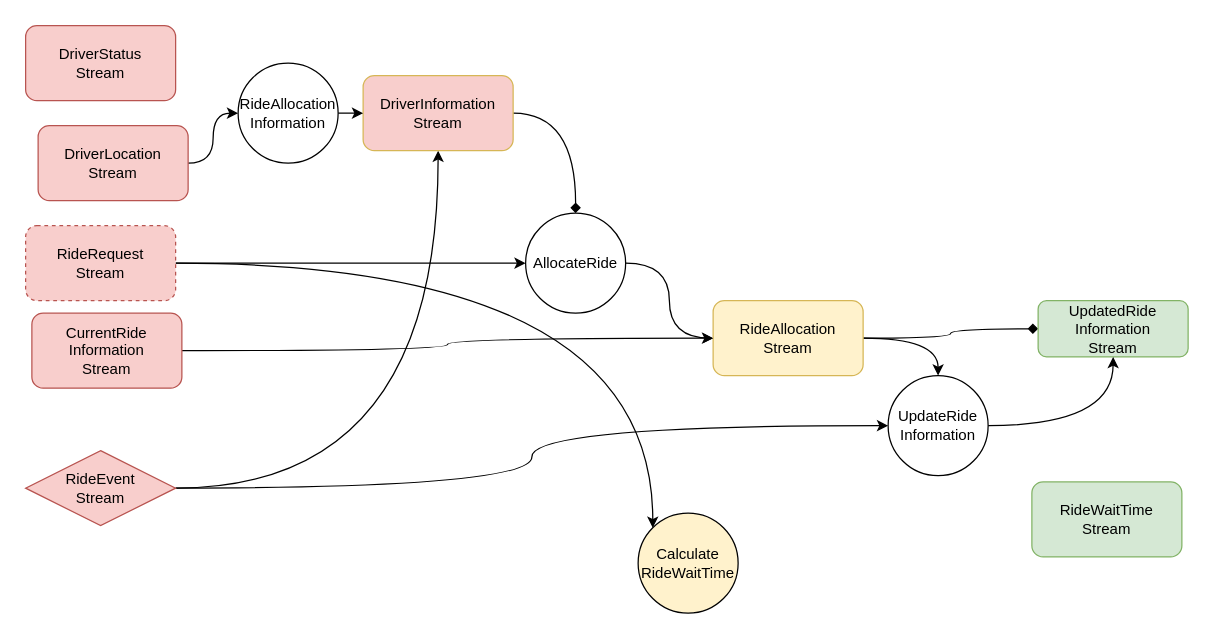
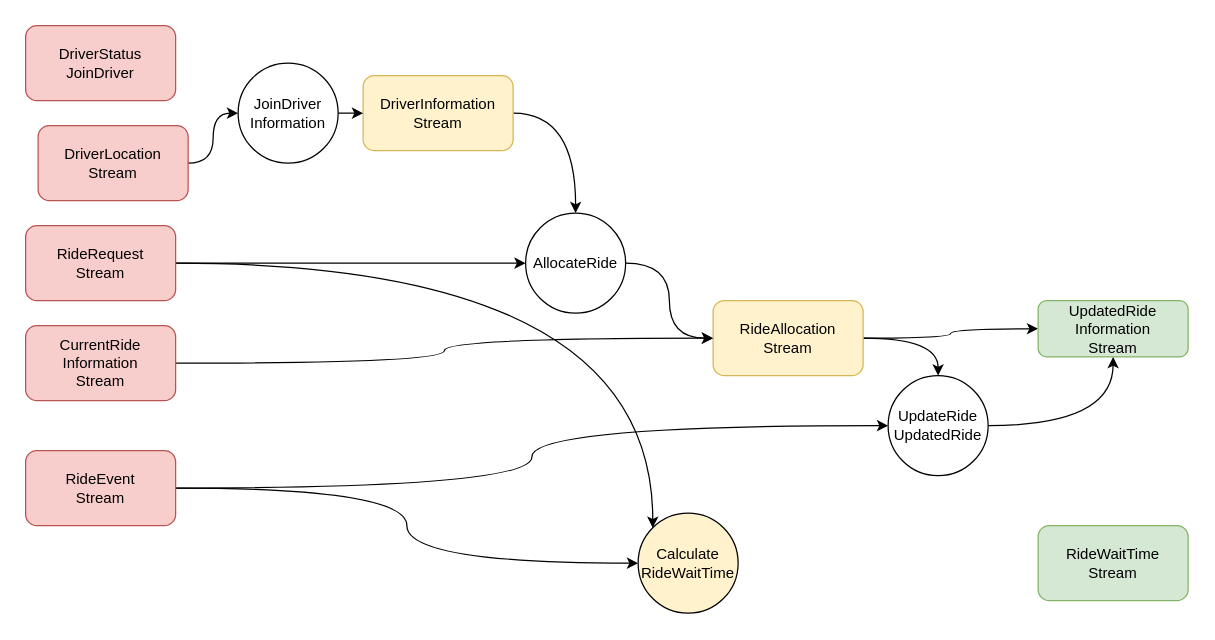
  <mxCell id="0" />
  <mxCell id="1" parent="0" />
  <mxCell id="2" style="edgeStyle=orthogonalEdgeStyle;rounded=0;orthogonalLoop=1;jettySize=auto;html=1;" parent="1" edge="1"><mxGeometry relative="1" as="geometry"><mxPoint x="75" y="30" as="sourcePoint" /></mxGeometry></mxCell>
  <mxCell id="3" style="edgeStyle=orthogonalEdgeStyle;rounded=0;orthogonalLoop=1;jettySize=auto;html=1;curved=1;" parent="1" edge="1"><mxGeometry relative="1" as="geometry"><mxPoint x="210" y="130" as="sourcePoint" /></mxGeometry></mxCell>
  <mxCell id="4" style="edgeStyle=orthogonalEdgeStyle;rounded=0;orthogonalLoop=1;jettySize=auto;html=1;entryX=0;entryY=0.5;entryDx=0;entryDy=0;curved=1;" parent="1" edge="1"><mxGeometry relative="1" as="geometry"><mxPoint x="210" y="130" as="sourcePoint" /></mxGeometry></mxCell>
- <mxCell id="5" value="&lt;div&gt;DriverStatus&lt;/div&gt;&lt;div&gt;Stream&lt;/div&gt;" style="rounded=1;whiteSpace=wrap;html=1;fillColor=#f8cecc;strokeColor=#b85450;" parent="1" vertex="1"><mxGeometry x="20" y="20" width="120" height="60" as="geometry" /></mxCell>
+ <mxCell id="5" value="&lt;div&gt;DriverStatus&lt;/div&gt;&lt;div&gt;JoinDriver&lt;/div&gt;" style="rounded=1;whiteSpace=wrap;html=1;fillColor=#f8cecc;strokeColor=#b85450;" parent="1" vertex="1"><mxGeometry x="20" y="20" width="120" height="60" as="geometry" /></mxCell>
  <mxCell id="6" style="edgeStyle=orthogonalEdgeStyle;curved=1;rounded=0;orthogonalLoop=1;jettySize=auto;html=1;" parent="1" source="7" target="24" edge="1"><mxGeometry relative="1" as="geometry" /></mxCell>
  <mxCell id="7" value="&lt;div&gt;DriverLocation&lt;/div&gt;&lt;div&gt;Stream&lt;br&gt;&lt;/div&gt;" style="rounded=1;whiteSpace=wrap;html=1;fillColor=#f8cecc;strokeColor=#b85450;" parent="1" vertex="1"><mxGeometry x="30" y="100" width="120" height="60" as="geometry" /></mxCell>
  <mxCell id="8" style="edgeStyle=orthogonalEdgeStyle;curved=1;rounded=0;orthogonalLoop=1;jettySize=auto;html=1;" parent="1" source="10" target="26" edge="1"><mxGeometry relative="1" as="geometry" /></mxCell>
  <mxCell id="9" style="edgeStyle=orthogonalEdgeStyle;curved=1;rounded=0;orthogonalLoop=1;jettySize=auto;html=1;entryX=0;entryY=0;entryDx=0;entryDy=0;" parent="1" source="10" target="27" edge="1"><mxGeometry relative="1" as="geometry" /></mxCell>
- <mxCell id="10" value="&lt;div&gt;RideRequest&lt;/div&gt;&lt;div&gt;Stream&lt;br&gt;&lt;/div&gt;" style="rounded=1;whiteSpace=wrap;html=1;fillColor=#f8cecc;strokeColor=#b85450;dashed=1;" parent="1" vertex="1"><mxGeometry x="20" y="180" width="120" height="60" as="geometry" /></mxCell>
+ <mxCell id="10" value="&lt;div&gt;RideRequest&lt;/div&gt;&lt;div&gt;Stream&lt;br&gt;&lt;/div&gt;" style="rounded=1;whiteSpace=wrap;html=1;fillColor=#f8cecc;strokeColor=#b85450;" parent="1" vertex="1"><mxGeometry x="20" y="180" width="120" height="60" as="geometry" /></mxCell>
  <mxCell id="11" style="edgeStyle=orthogonalEdgeStyle;curved=1;rounded=0;orthogonalLoop=1;jettySize=auto;html=1;" parent="1" source="12" target="20" edge="1"><mxGeometry relative="1" as="geometry" /></mxCell>
- <mxCell id="12" value="&lt;div&gt;CurrentRide&lt;/div&gt;&lt;div&gt;Information&lt;/div&gt;&lt;div&gt;Stream&lt;br&gt;&lt;/div&gt;" style="rounded=1;whiteSpace=wrap;html=1;fillColor=#f8cecc;strokeColor=#b85450;" parent="1" vertex="1"><mxGeometry x="25" y="250" width="120" height="60" as="geometry" /></mxCell>
+ <mxCell id="12" value="&lt;div&gt;CurrentRide&lt;/div&gt;&lt;div&gt;Information&lt;/div&gt;&lt;div&gt;Stream&lt;br&gt;&lt;/div&gt;" style="rounded=1;whiteSpace=wrap;html=1;fillColor=#f8cecc;strokeColor=#b85450;" parent="1" vertex="1"><mxGeometry x="20" y="260" width="120" height="60" as="geometry" /></mxCell>
  <mxCell id="13" style="edgeStyle=orthogonalEdgeStyle;curved=1;rounded=0;orthogonalLoop=1;jettySize=auto;html=1;entryX=0;entryY=0.5;entryDx=0;entryDy=0;" parent="1" source="15" target="29" edge="1"><mxGeometry relative="1" as="geometry" /></mxCell>
- <mxCell id="14" style="edgeStyle=orthogonalEdgeStyle;curved=1;rounded=0;orthogonalLoop=1;jettySize=auto;html=1;" parent="1" source="15" target="17" edge="1"><mxGeometry relative="1" as="geometry" /></mxCell>
- <mxCell id="15" value="&lt;div&gt;RideEvent&lt;/div&gt;&lt;div&gt;Stream&lt;br&gt;&lt;/div&gt;" style="rhombus;whiteSpace=wrap;html=1;fillColor=#f8cecc;strokeColor=#b85450;" parent="1" vertex="1"><mxGeometry x="20" y="360" width="120" height="60" as="geometry" /></mxCell>
- <mxCell id="16" style="edgeStyle=orthogonalEdgeStyle;curved=1;rounded=0;orthogonalLoop=1;jettySize=auto;html=1;entryX=0.5;entryY=0;entryDx=0;entryDy=0;endArrow=diamond;" parent="1" source="17" target="26" edge="1"><mxGeometry relative="1" as="geometry" /></mxCell>
- <mxCell id="17" value="&lt;div&gt;DriverInformation&lt;/div&gt;&lt;div&gt;Stream&lt;br&gt;&lt;/div&gt;" style="rounded=1;whiteSpace=wrap;html=1;fillColor=#f8cecc;strokeColor=#d6b656;" parent="1" vertex="1"><mxGeometry x="290" y="60" width="120" height="60" as="geometry" /></mxCell>
+ <mxCell id="14" style="edgeStyle=orthogonalEdgeStyle;curved=1;rounded=0;orthogonalLoop=1;jettySize=auto;html=1;" parent="1" source="15" target="27" edge="1"><mxGeometry relative="1" as="geometry" /></mxCell>
+ <mxCell id="15" value="&lt;div&gt;RideEvent&lt;/div&gt;&lt;div&gt;Stream&lt;br&gt;&lt;/div&gt;" style="rounded=1;whiteSpace=wrap;html=1;fillColor=#f8cecc;strokeColor=#b85450;" parent="1" vertex="1"><mxGeometry x="20" y="360" width="120" height="60" as="geometry" /></mxCell>
+ <mxCell id="16" style="edgeStyle=orthogonalEdgeStyle;curved=1;rounded=0;orthogonalLoop=1;jettySize=auto;html=1;entryX=0.5;entryY=0;entryDx=0;entryDy=0;" parent="1" source="17" target="26" edge="1"><mxGeometry relative="1" as="geometry" /></mxCell>
+ <mxCell id="17" value="&lt;div&gt;DriverInformation&lt;/div&gt;&lt;div&gt;Stream&lt;br&gt;&lt;/div&gt;" style="rounded=1;whiteSpace=wrap;html=1;fillColor=#fff2cc;strokeColor=#d6b656;" parent="1" vertex="1"><mxGeometry x="290" y="60" width="120" height="60" as="geometry" /></mxCell>
  <mxCell id="18" style="edgeStyle=orthogonalEdgeStyle;curved=1;rounded=0;orthogonalLoop=1;jettySize=auto;html=1;entryX=0.5;entryY=0;entryDx=0;entryDy=0;" parent="1" source="20" target="29" edge="1"><mxGeometry relative="1" as="geometry" /></mxCell>
- <mxCell id="19" style="edgeStyle=orthogonalEdgeStyle;curved=1;rounded=0;orthogonalLoop=1;jettySize=auto;html=1;endArrow=diamond;" parent="1" source="20" target="21" edge="1"><mxGeometry relative="1" as="geometry" /></mxCell>
+ <mxCell id="19" style="edgeStyle=orthogonalEdgeStyle;curved=1;rounded=0;orthogonalLoop=1;jettySize=auto;html=1;" parent="1" source="20" target="21" edge="1"><mxGeometry relative="1" as="geometry" /></mxCell>
  <mxCell id="20" value="&lt;div&gt;RideAllocation&lt;/div&gt;&lt;div&gt;Stream&lt;br&gt;&lt;/div&gt;" style="rounded=1;whiteSpace=wrap;html=1;fillColor=#fff2cc;strokeColor=#d6b656;" parent="1" vertex="1"><mxGeometry x="570" y="240" width="120" height="60" as="geometry" /></mxCell>
  <mxCell id="21" value="&lt;div&gt;UpdatedRide&lt;/div&gt;&lt;div&gt;Information&lt;br&gt;&lt;/div&gt;&lt;div&gt;Stream&lt;/div&gt;" style="rounded=1;whiteSpace=wrap;html=1;fillColor=#d5e8d4;strokeColor=#82b366;" parent="1" vertex="1"><mxGeometry x="830" y="240" width="120" height="45" as="geometry" /></mxCell>
- <mxCell id="22" value="&lt;div&gt;RideWaitTime&lt;/div&gt;&lt;div&gt;Stream&lt;br&gt;&lt;/div&gt;" style="rounded=1;whiteSpace=wrap;html=1;fillColor=#d5e8d4;strokeColor=#82b366;" parent="1" vertex="1"><mxGeometry x="825" y="385" width="120" height="60" as="geometry" /></mxCell>
+ <mxCell id="22" value="&lt;div&gt;RideWaitTime&lt;/div&gt;&lt;div&gt;Stream&lt;br&gt;&lt;/div&gt;" style="rounded=1;whiteSpace=wrap;html=1;fillColor=#d5e8d4;strokeColor=#82b366;" parent="1" vertex="1"><mxGeometry x="830" y="420" width="120" height="60" as="geometry" /></mxCell>
  <mxCell id="23" style="edgeStyle=orthogonalEdgeStyle;curved=1;rounded=0;orthogonalLoop=1;jettySize=auto;html=1;" parent="1" source="24" target="17" edge="1"><mxGeometry relative="1" as="geometry" /></mxCell>
- <mxCell id="24" value="&lt;div&gt;RideAllocation&lt;/div&gt;&lt;div&gt;Information&lt;br&gt;&lt;/div&gt;" style="ellipse;whiteSpace=wrap;html=1;aspect=fixed;" parent="1" vertex="1"><mxGeometry x="190" y="50" width="80" height="80" as="geometry" /></mxCell>
- <mxCell id="25" style="edgeStyle=orthogonalEdgeStyle;curved=1;rounded=0;orthogonalLoop=1;jettySize=auto;html=1;entryX=0;entryY=0.5;entryDx=0;entryDy=0;endArrow=open;" parent="1" source="26" target="20" edge="1"><mxGeometry relative="1" as="geometry" /></mxCell>
+ <mxCell id="24" value="&lt;div&gt;JoinDriver&lt;/div&gt;&lt;div&gt;Information&lt;br&gt;&lt;/div&gt;" style="ellipse;whiteSpace=wrap;html=1;aspect=fixed;" parent="1" vertex="1"><mxGeometry x="190" y="50" width="80" height="80" as="geometry" /></mxCell>
+ <mxCell id="25" style="edgeStyle=orthogonalEdgeStyle;curved=1;rounded=0;orthogonalLoop=1;jettySize=auto;html=1;entryX=0;entryY=0.5;entryDx=0;entryDy=0;" parent="1" source="26" target="20" edge="1"><mxGeometry relative="1" as="geometry" /></mxCell>
  <mxCell id="26" value="AllocateRide" style="ellipse;whiteSpace=wrap;html=1;aspect=fixed;" parent="1" vertex="1"><mxGeometry x="420" y="170" width="80" height="80" as="geometry" /></mxCell>
  <mxCell id="27" value="&lt;div&gt;Calculate&lt;/div&gt;&lt;div&gt;RideWaitTime&lt;/div&gt;" style="ellipse;whiteSpace=wrap;html=1;aspect=fixed;fillColor=#fff2cc;" parent="1" vertex="1"><mxGeometry x="510" y="410" width="80" height="80" as="geometry" /></mxCell>
  <mxCell id="28" style="edgeStyle=orthogonalEdgeStyle;curved=1;rounded=0;orthogonalLoop=1;jettySize=auto;html=1;" parent="1" source="29" target="21" edge="1"><mxGeometry relative="1" as="geometry" /></mxCell>
- <mxCell id="29" value="&lt;div&gt;UpdateRide&lt;/div&gt;&lt;div&gt;Information&lt;br&gt;&lt;/div&gt;" style="ellipse;whiteSpace=wrap;html=1;aspect=fixed;" parent="1" vertex="1"><mxGeometry x="710" y="300" width="80" height="80" as="geometry" /></mxCell>
+ <mxCell id="29" value="&lt;div&gt;UpdateRide&lt;/div&gt;&lt;div&gt;UpdatedRide&lt;br&gt;&lt;/div&gt;" style="ellipse;whiteSpace=wrap;html=1;aspect=fixed;" parent="1" vertex="1"><mxGeometry x="710" y="300" width="80" height="80" as="geometry" /></mxCell>
